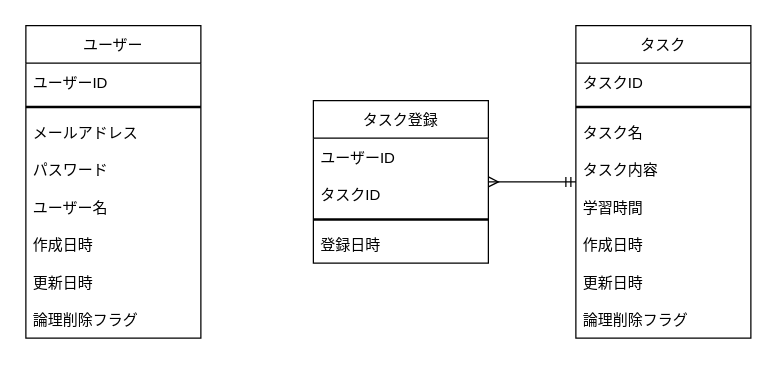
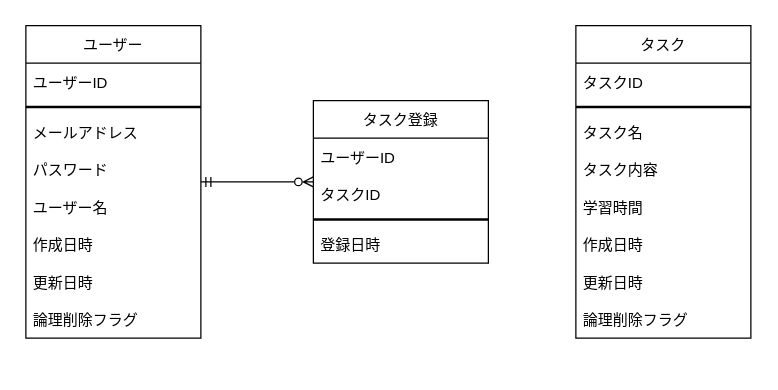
  <mxCell id="0" />
  <mxCell id="1" parent="0" />
  <mxCell id="2" value="ユーザー" style="swimlane;fontStyle=0;childLayout=stackLayout;horizontal=1;startSize=30;horizontalStack=0;resizeParent=1;resizeParentMax=0;resizeLast=0;collapsible=1;marginBottom=0;" vertex="1" parent="1"><mxGeometry x="20" y="20" width="140" height="250" as="geometry" /></mxCell>
  <mxCell id="3" value="ユーザーID" style="text;strokeColor=none;fillColor=none;align=left;verticalAlign=middle;spacingLeft=4;spacingRight=4;overflow=hidden;points=[[0,0.5],[1,0.5]];portConstraint=eastwest;rotatable=0;" vertex="1" parent="2"><mxGeometry y="30" width="140" height="30" as="geometry" /></mxCell>
  <mxCell id="4" value="" style="line;strokeWidth=2;html=1;" vertex="1" parent="2"><mxGeometry y="60" width="140" height="10" as="geometry" /></mxCell>
  <mxCell id="5" value="メールアドレス" style="text;strokeColor=none;fillColor=none;align=left;verticalAlign=middle;spacingLeft=4;spacingRight=4;overflow=hidden;points=[[0,0.5],[1,0.5]];portConstraint=eastwest;rotatable=0;" vertex="1" parent="2"><mxGeometry y="70" width="140" height="30" as="geometry" /></mxCell>
  <mxCell id="6" value="パスワード" style="text;strokeColor=none;fillColor=none;align=left;verticalAlign=middle;spacingLeft=4;spacingRight=4;overflow=hidden;points=[[0,0.5],[1,0.5]];portConstraint=eastwest;rotatable=0;" vertex="1" parent="2"><mxGeometry y="100" width="140" height="30" as="geometry" /></mxCell>
  <mxCell id="7" value="ユーザー名" style="text;strokeColor=none;fillColor=none;align=left;verticalAlign=middle;spacingLeft=4;spacingRight=4;overflow=hidden;points=[[0,0.5],[1,0.5]];portConstraint=eastwest;rotatable=0;" vertex="1" parent="2"><mxGeometry y="130" width="140" height="30" as="geometry" /></mxCell>
  <mxCell id="8" value="作成日時" style="text;strokeColor=none;fillColor=none;align=left;verticalAlign=middle;spacingLeft=4;spacingRight=4;overflow=hidden;points=[[0,0.5],[1,0.5]];portConstraint=eastwest;rotatable=0;" vertex="1" parent="2"><mxGeometry y="160" width="140" height="30" as="geometry" /></mxCell>
  <mxCell id="9" value="更新日時" style="text;strokeColor=none;fillColor=none;align=left;verticalAlign=middle;spacingLeft=4;spacingRight=4;overflow=hidden;points=[[0,0.5],[1,0.5]];portConstraint=eastwest;rotatable=0;" vertex="1" parent="2"><mxGeometry y="190" width="140" height="30" as="geometry" /></mxCell>
  <mxCell id="10" value="論理削除フラグ" style="text;strokeColor=none;fillColor=none;align=left;verticalAlign=middle;spacingLeft=4;spacingRight=4;overflow=hidden;points=[[0,0.5],[1,0.5]];portConstraint=eastwest;rotatable=0;" vertex="1" parent="2"><mxGeometry y="220" width="140" height="30" as="geometry" /></mxCell>
  <mxCell id="11" value="タスク" style="swimlane;fontStyle=0;childLayout=stackLayout;horizontal=1;startSize=30;horizontalStack=0;resizeParent=1;resizeParentMax=0;resizeLast=0;collapsible=1;marginBottom=0;" vertex="1" parent="1"><mxGeometry x="460" y="20" width="140" height="250" as="geometry" /></mxCell>
  <mxCell id="12" value="タスクID" style="text;strokeColor=none;fillColor=none;align=left;verticalAlign=middle;spacingLeft=4;spacingRight=4;overflow=hidden;points=[[0,0.5],[1,0.5]];portConstraint=eastwest;rotatable=0;" vertex="1" parent="11"><mxGeometry y="30" width="140" height="30" as="geometry" /></mxCell>
  <mxCell id="13" value="" style="line;strokeWidth=2;html=1;" vertex="1" parent="11"><mxGeometry y="60" width="140" height="10" as="geometry" /></mxCell>
  <mxCell id="14" value="タスク名" style="text;strokeColor=none;fillColor=none;align=left;verticalAlign=middle;spacingLeft=4;spacingRight=4;overflow=hidden;points=[[0,0.5],[1,0.5]];portConstraint=eastwest;rotatable=0;" vertex="1" parent="11"><mxGeometry y="70" width="140" height="30" as="geometry" /></mxCell>
  <mxCell id="15" value="タスク内容" style="text;strokeColor=none;fillColor=none;align=left;verticalAlign=middle;spacingLeft=4;spacingRight=4;overflow=hidden;points=[[0,0.5],[1,0.5]];portConstraint=eastwest;rotatable=0;" vertex="1" parent="11"><mxGeometry y="100" width="140" height="30" as="geometry" /></mxCell>
  <mxCell id="16" value="学習時間" style="text;strokeColor=none;fillColor=none;align=left;verticalAlign=middle;spacingLeft=4;spacingRight=4;overflow=hidden;points=[[0,0.5],[1,0.5]];portConstraint=eastwest;rotatable=0;" vertex="1" parent="11"><mxGeometry y="130" width="140" height="30" as="geometry" /></mxCell>
  <mxCell id="17" value="作成日時" style="text;strokeColor=none;fillColor=none;align=left;verticalAlign=middle;spacingLeft=4;spacingRight=4;overflow=hidden;points=[[0,0.5],[1,0.5]];portConstraint=eastwest;rotatable=0;" vertex="1" parent="11"><mxGeometry y="160" width="140" height="30" as="geometry" /></mxCell>
  <mxCell id="18" value="更新日時" style="text;strokeColor=none;fillColor=none;align=left;verticalAlign=middle;spacingLeft=4;spacingRight=4;overflow=hidden;points=[[0,0.5],[1,0.5]];portConstraint=eastwest;rotatable=0;" vertex="1" parent="11"><mxGeometry y="190" width="140" height="30" as="geometry" /></mxCell>
  <mxCell id="19" value="論理削除フラグ" style="text;strokeColor=none;fillColor=none;align=left;verticalAlign=middle;spacingLeft=4;spacingRight=4;overflow=hidden;points=[[0,0.5],[1,0.5]];portConstraint=eastwest;rotatable=0;" vertex="1" parent="11"><mxGeometry y="220" width="140" height="30" as="geometry" /></mxCell>
  <mxCell id="20" style="text;strokeColor=none;fillColor=none;align=left;verticalAlign=middle;spacingLeft=4;spacingRight=4;overflow=hidden;points=[[0,0.5],[1,0.5]];portConstraint=eastwest;rotatable=0;" vertex="1" parent="1"><mxGeometry x="20" y="260" width="140" height="30" as="geometry" /></mxCell>
- <mxCell id="21" value="" style="edgeStyle=none;html=1;startArrow=ERmany;startFill=0;endArrow=ERmandOne;endFill=0;" edge="1" parent="1" source="23" target="11"><mxGeometry relative="1" as="geometry" /></mxCell>
+ <mxCell id="22" style="edgeStyle=none;html=1;startArrow=ERzeroToMany;startFill=0;endArrow=ERmandOne;endFill=0;" edge="1" parent="1" source="23" target="2"><mxGeometry relative="1" as="geometry" /></mxCell>
  <mxCell id="23" value="タスク登録" style="swimlane;fontStyle=0;childLayout=stackLayout;horizontal=1;startSize=30;horizontalStack=0;resizeParent=1;resizeParentMax=0;resizeLast=0;collapsible=1;marginBottom=0;" vertex="1" parent="1"><mxGeometry x="250" y="80" width="140" height="130" as="geometry" /></mxCell>
  <mxCell id="24" value="ユーザーID" style="text;strokeColor=none;fillColor=none;align=left;verticalAlign=middle;spacingLeft=4;spacingRight=4;overflow=hidden;points=[[0,0.5],[1,0.5]];portConstraint=eastwest;rotatable=0;" vertex="1" parent="23"><mxGeometry y="30" width="140" height="30" as="geometry" /></mxCell>
  <mxCell id="25" value="タスクID" style="text;strokeColor=none;fillColor=none;align=left;verticalAlign=middle;spacingLeft=4;spacingRight=4;overflow=hidden;points=[[0,0.5],[1,0.5]];portConstraint=eastwest;rotatable=0;" vertex="1" parent="23"><mxGeometry y="60" width="140" height="30" as="geometry" /></mxCell>
  <mxCell id="26" value="" style="line;strokeWidth=2;html=1;" vertex="1" parent="23"><mxGeometry y="90" width="140" height="10" as="geometry" /></mxCell>
  <mxCell id="27" value="登録日時" style="text;strokeColor=none;fillColor=none;align=left;verticalAlign=middle;spacingLeft=4;spacingRight=4;overflow=hidden;points=[[0,0.5],[1,0.5]];portConstraint=eastwest;rotatable=0;" vertex="1" parent="23"><mxGeometry y="100" width="140" height="30" as="geometry" /></mxCell>
